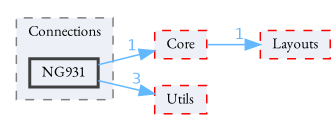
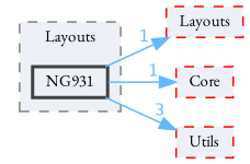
  digraph {
    compound=true
    fontname="EB Garamond"
    rankdir=LR
    node [color=red fillcolor="#edf0f7" fontname="EB Garamond" fontsize=10 shape=box style="filled,dashed"]
    edge [color=steelblue1 fontcolor=steelblue1 fontname="EB Garamond" fontsize=10 headlabel=1 labeldistance=1.5 labelfontname=Helvetica labelfontsize=10]
    n1 [color=grey25 height=0.2 label=NG931 style="filled,bold" width=0.4]
    n2 [height=0.2 label=Layouts width=0.4]
    n3 [height=0.2 label=Core width=0.4]
    n4 [height=0.2 label=Utils width=0.4]
    subgraph cluster_1 {
      bgcolor="#edf0f7"
      fontsize=10
-     label=Connections
+     label=Layouts
      pencolor=grey50
      style="filled,dashed"
      n1
    }
-   n3 -> n2
+   n1 -> n2
    n1 -> n3
    n1 -> n4 [headlabel=3]
  }
